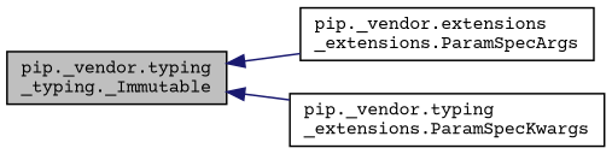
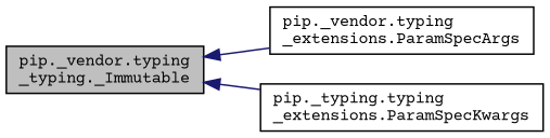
  digraph {
    fontname="Courier Prime"
    rankdir=LR
    node [color=black fillcolor=white fontname="Courier Prime" fontsize=10 shape=record style=filled]
    edge [color=midnightblue dir=back fontname="Courier Prime" fontsize=10 labelfontname=Helvetica labelfontsize=10 style=solid]
    n1 [fillcolor=grey75 fontcolor=black height=0.2 label="pip._vendor.typing\l_typing._Immutable" width=0.4]
-   n2 [height=0.2 label="pip._vendor.extensions\l_extensions.ParamSpecArgs" width=0.4]
-   n3 [height=0.2 label="pip._vendor.typing\l_extensions.ParamSpecKwargs" width=0.4]
+   n2 [height=0.2 label="pip._vendor.typing\l_extensions.ParamSpecArgs" width=0.4]
+   n3 [height=0.2 label="pip._typing.typing\l_extensions.ParamSpecKwargs" width=0.4]
    n1 -> n2
    n1 -> n3
  }
